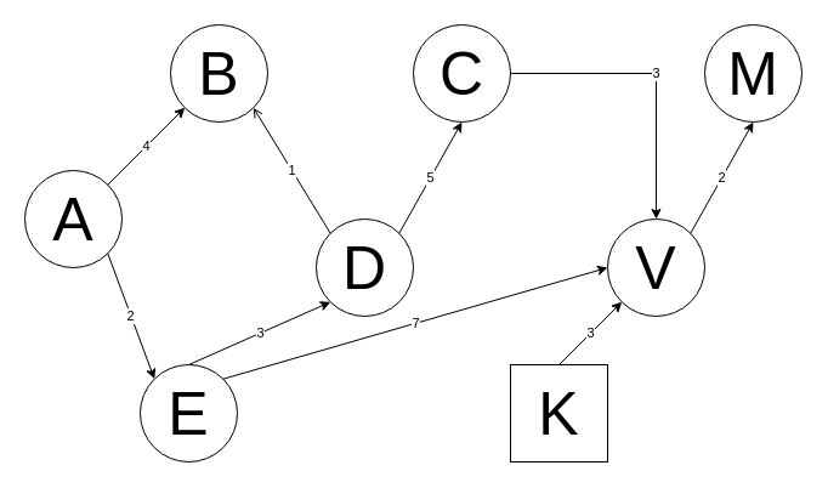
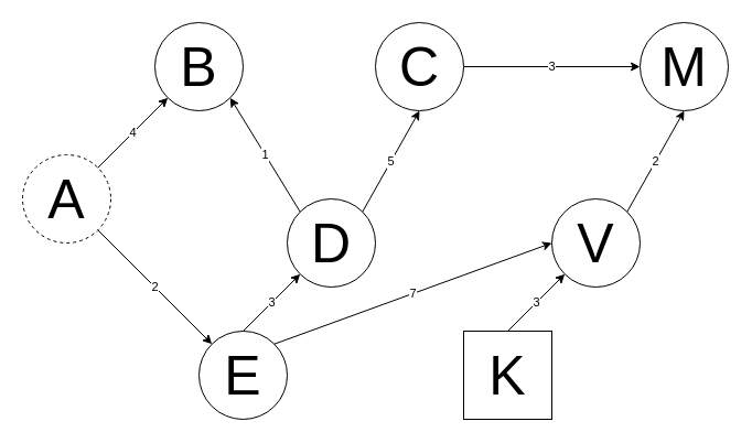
  <mxCell id="0" />
  <mxCell id="1" parent="0" />
- <mxCell id="2" value="&lt;font style=&quot;font-size: 50px&quot;&gt;A&lt;/font&gt;" style="ellipse;whiteSpace=wrap;html=1;aspect=fixed;" vertex="1" parent="1"><mxGeometry x="20" y="140" width="80" height="80" as="geometry" /></mxCell>
+ <mxCell id="2" value="&lt;font style=&quot;font-size: 50px&quot;&gt;A&lt;/font&gt;" style="ellipse;whiteSpace=wrap;html=1;aspect=fixed;dashed=1;" vertex="1" parent="1"><mxGeometry x="20" y="140" width="80" height="80" as="geometry" /></mxCell>
  <mxCell id="3" value="&lt;font style=&quot;font-size: 50px&quot;&gt;B&lt;/font&gt;" style="ellipse;whiteSpace=wrap;html=1;aspect=fixed;" vertex="1" parent="1"><mxGeometry x="140" y="20" width="80" height="80" as="geometry" /></mxCell>
- <mxCell id="4" value="&lt;font style=&quot;font-size: 50px&quot;&gt;E&lt;/font&gt;" style="ellipse;whiteSpace=wrap;html=1;aspect=fixed;" vertex="1" parent="1"><mxGeometry x="115" y="300" width="80" height="80" as="geometry" /></mxCell>
+ <mxCell id="4" value="&lt;font style=&quot;font-size: 50px&quot;&gt;E&lt;/font&gt;" style="ellipse;whiteSpace=wrap;html=1;aspect=fixed;" vertex="1" parent="1"><mxGeometry x="180" y="300" width="80" height="80" as="geometry" /></mxCell>
  <mxCell id="5" value="&lt;font style=&quot;font-size: 50px&quot;&gt;D&lt;/font&gt;" style="ellipse;whiteSpace=wrap;html=1;aspect=fixed;" vertex="1" parent="1"><mxGeometry x="260" y="180" width="80" height="80" as="geometry" /></mxCell>
- <mxCell id="6" value="3" style="edgeStyle=orthogonalEdgeStyle;rounded=0;orthogonalLoop=1;jettySize=auto;html=1;" edge="1" parent="1" source="7" target="9"><mxGeometry relative="1" as="geometry" /></mxCell>
+ <mxCell id="6" value="3" style="edgeStyle=orthogonalEdgeStyle;rounded=0;orthogonalLoop=1;jettySize=auto;html=1;entryX=0;entryY=0.5;entryDx=0;entryDy=0;" edge="1" parent="1" source="7" target="8"><mxGeometry relative="1" as="geometry" /></mxCell>
  <mxCell id="7" value="&lt;font style=&quot;font-size: 50px&quot;&gt;C&lt;/font&gt;" style="ellipse;whiteSpace=wrap;html=1;aspect=fixed;" vertex="1" parent="1"><mxGeometry x="340" y="20" width="80" height="80" as="geometry" /></mxCell>
  <mxCell id="8" value="&lt;font style=&quot;font-size: 50px&quot;&gt;M&lt;/font&gt;" style="ellipse;whiteSpace=wrap;html=1;aspect=fixed;" vertex="1" parent="1"><mxGeometry x="580" y="20" width="80" height="80" as="geometry" /></mxCell>
  <mxCell id="9" value="&lt;font style=&quot;font-size: 50px&quot;&gt;V&lt;/font&gt;" style="ellipse;whiteSpace=wrap;html=1;aspect=fixed;" vertex="1" parent="1"><mxGeometry x="500" y="180" width="80" height="80" as="geometry" /></mxCell>
  <mxCell id="10" value="&lt;font style=&quot;font-size: 50px&quot;&gt;K&lt;/font&gt;" style="whiteSpace=wrap;html=1;aspect=fixed;rounded=0;" vertex="1" parent="1"><mxGeometry x="420" y="300" width="80" height="80" as="geometry" /></mxCell>
  <mxCell id="11" value="4" style="endArrow=classic;html=1;exitX=1;exitY=0;exitDx=0;exitDy=0;entryX=0;entryY=1;entryDx=0;entryDy=0;" edge="1" parent="1" source="2" target="3"><mxGeometry width="50" height="50" relative="1" as="geometry"><mxPoint x="130" y="190" as="sourcePoint" /><mxPoint x="180" y="140" as="targetPoint" /></mxGeometry></mxCell>
  <mxCell id="12" value="2" style="endArrow=classic;html=1;exitX=1;exitY=0;exitDx=0;exitDy=0;entryX=0.5;entryY=1;entryDx=0;entryDy=0;" edge="1" parent="1" source="9" target="8"><mxGeometry width="50" height="50" relative="1" as="geometry"><mxPoint x="630" y="170" as="sourcePoint" /><mxPoint x="680" y="120" as="targetPoint" /></mxGeometry></mxCell>
  <mxCell id="13" value="3" style="endArrow=classic;html=1;exitX=0.5;exitY=0;exitDx=0;exitDy=0;entryX=0;entryY=1;entryDx=0;entryDy=0;" edge="1" parent="1" source="10" target="9"><mxGeometry width="50" height="50" relative="1" as="geometry"><mxPoint x="580" y="350" as="sourcePoint" /><mxPoint x="630" y="300" as="targetPoint" /></mxGeometry></mxCell>
  <mxCell id="14" value="3" style="endArrow=classic;html=1;entryX=0;entryY=1;entryDx=0;entryDy=0;exitX=0.5;exitY=0;exitDx=0;exitDy=0;" edge="1" parent="1" source="4" target="5"><mxGeometry width="50" height="50" relative="1" as="geometry"><mxPoint x="80" y="380" as="sourcePoint" /><mxPoint x="130" y="330" as="targetPoint" /></mxGeometry></mxCell>
  <mxCell id="15" value="5" style="endArrow=classic;html=1;exitX=1;exitY=0;exitDx=0;exitDy=0;entryX=0.5;entryY=1;entryDx=0;entryDy=0;" edge="1" parent="1" source="5" target="7"><mxGeometry width="50" height="50" relative="1" as="geometry"><mxPoint x="578.284" y="201.716" as="sourcePoint" /><mxPoint x="630" y="110" as="targetPoint" /></mxGeometry></mxCell>
  <mxCell id="16" value="7" style="endArrow=classic;html=1;exitX=1;exitY=0;exitDx=0;exitDy=0;entryX=0;entryY=0.5;entryDx=0;entryDy=0;" edge="1" parent="1" source="4" target="9"><mxGeometry width="50" height="50" relative="1" as="geometry"><mxPoint x="310" y="340" as="sourcePoint" /><mxPoint x="360" y="290" as="targetPoint" /></mxGeometry></mxCell>
- <mxCell id="17" value="1" style="endArrow=open;html=1;entryX=1;entryY=1;entryDx=0;entryDy=0;exitX=0;exitY=0;exitDx=0;exitDy=0;" edge="1" parent="1" source="5" target="3"><mxGeometry width="50" height="50" relative="1" as="geometry"><mxPoint x="200" y="200" as="sourcePoint" /><mxPoint x="250" y="150" as="targetPoint" /></mxGeometry></mxCell>
+ <mxCell id="17" value="1" style="endArrow=classic;html=1;entryX=1;entryY=1;entryDx=0;entryDy=0;exitX=0;exitY=0;exitDx=0;exitDy=0;" edge="1" parent="1" source="5" target="3"><mxGeometry width="50" height="50" relative="1" as="geometry"><mxPoint x="200" y="200" as="sourcePoint" /><mxPoint x="250" y="150" as="targetPoint" /></mxGeometry></mxCell>
  <mxCell id="18" value="2" style="endArrow=classic;html=1;exitX=1;exitY=1;exitDx=0;exitDy=0;entryX=0;entryY=0;entryDx=0;entryDy=0;" edge="1" parent="1" source="2" target="4"><mxGeometry width="50" height="50" relative="1" as="geometry"><mxPoint x="150" y="260" as="sourcePoint" /><mxPoint x="200" y="210" as="targetPoint" /></mxGeometry></mxCell>
